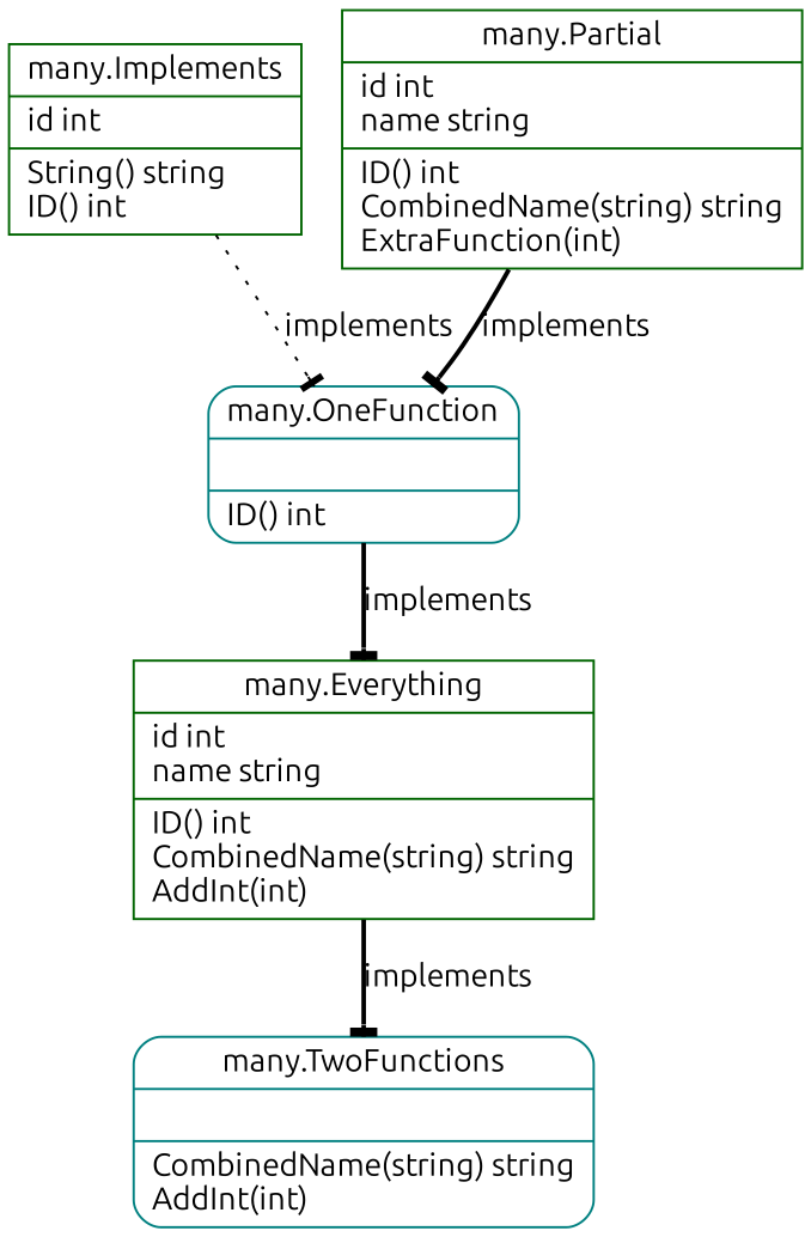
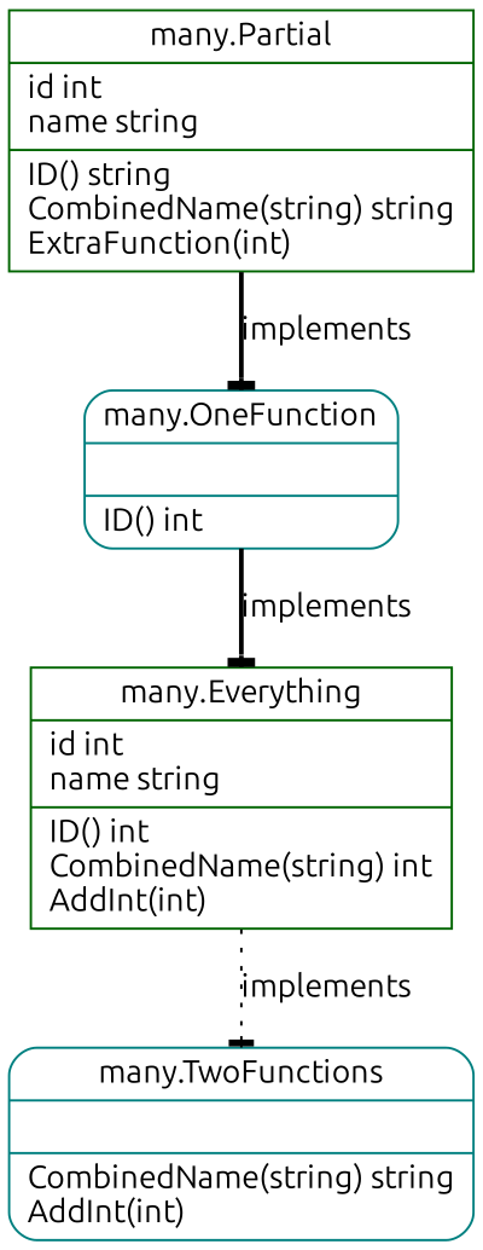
  digraph {
    fontname=Ubuntu
    node [color=darkgreen fontname=Ubuntu shape=record]
    edge [arrowhead=tee color=black fontname=Ubuntu style=dotted]
-   n1 [label="{many.Everything|id int\lname string\l|ID() int\lCombinedName(string) string\lAddInt(int) \l}"]
+   n1 [label="{many.Everything|id int\lname string\l|ID() int\lCombinedName(string) int\lAddInt(int) \l}"]
    n2 [color=teal label="{many.TwoFunctions||CombinedName(string) string\lAddInt(int) \l}" shape=Mrecord]
    n3 [color=teal label="{many.OneFunction||ID() int\l}" shape=Mrecord]
-   n4 [label="{many.Implements|id int\l|String() string\lID() int\l}"]
-   n5 [label="{many.Partial|id int\lname string\l|ID() int\lCombinedName(string) string\lExtraFunction(int) \l}"]
-   n1 -> n2 [label=implements style=bold]
+   n5 [label="{many.Partial|id int\lname string\l|ID() string\lCombinedName(string) string\lExtraFunction(int) \l}"]
+   n1 -> n2 [label=implements]
    n3 -> n1 [label=implements style=bold]
-   n4 -> n3 [label=implements]
    n5 -> n3 [label=implements style=bold]
  }
